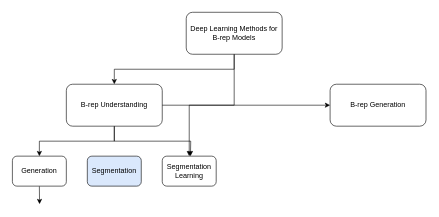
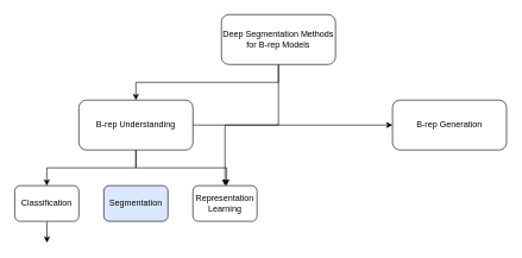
  <mxCell id="0" />
  <mxCell id="1" parent="0" />
  <mxCell id="2" style="edgeStyle=orthogonalEdgeStyle;rounded=0;orthogonalLoop=1;jettySize=auto;html=1;exitX=0.5;exitY=1;exitDx=0;exitDy=0;" edge="1" parent="1" source="3" target="12"><mxGeometry relative="1" as="geometry" /></mxCell>
- <mxCell id="3" value="Deep Learning Methods for B-rep Models" style="rounded=1;whiteSpace=wrap;html=1;" vertex="1" parent="1"><mxGeometry x="310" y="20" width="160" height="70" as="geometry" /></mxCell>
+ <mxCell id="3" value="Deep Segmentation Methods for B-rep Models" style="rounded=1;whiteSpace=wrap;html=1;" vertex="1" parent="1"><mxGeometry x="310" y="20" width="160" height="70" as="geometry" /></mxCell>
  <mxCell id="4" style="edgeStyle=orthogonalEdgeStyle;rounded=0;orthogonalLoop=1;jettySize=auto;html=1;exitX=0.5;exitY=1;exitDx=0;exitDy=0;entryX=0.5;entryY=0;entryDx=0;entryDy=0;" edge="1" parent="1" source="5" target="7"><mxGeometry relative="1" as="geometry" /></mxCell>
  <mxCell id="5" value="B-rep Understanding" style="rounded=1;whiteSpace=wrap;html=1;" vertex="1" parent="1"><mxGeometry x="110" y="140" width="160" height="70" as="geometry" /></mxCell>
  <mxCell id="6" style="edgeStyle=orthogonalEdgeStyle;rounded=0;orthogonalLoop=1;jettySize=auto;html=1;exitX=0.5;exitY=1;exitDx=0;exitDy=0;" edge="1" parent="1" source="7"><mxGeometry relative="1" as="geometry"><mxPoint x="65.333" y="340" as="targetPoint" /></mxGeometry></mxCell>
- <mxCell id="7" value="Generation" style="rounded=1;whiteSpace=wrap;html=1;" vertex="1" parent="1"><mxGeometry x="20" y="260" width="90" height="50" as="geometry" /></mxCell>
+ <mxCell id="7" value="Classification" style="rounded=1;whiteSpace=wrap;html=1;" vertex="1" parent="1"><mxGeometry x="20" y="260" width="90" height="50" as="geometry" /></mxCell>
  <mxCell id="8" value="B-rep Generation" style="rounded=1;whiteSpace=wrap;html=1;" vertex="1" parent="1"><mxGeometry x="550" y="140" width="160" height="70" as="geometry" /></mxCell>
  <mxCell id="9" style="edgeStyle=orthogonalEdgeStyle;rounded=0;orthogonalLoop=1;jettySize=auto;html=1;entryX=0.5;entryY=0;entryDx=0;entryDy=0;exitX=0.5;exitY=1;exitDx=0;exitDy=0;" edge="1" parent="1" source="3" target="5"><mxGeometry relative="1" as="geometry" /></mxCell>
  <mxCell id="10" value="Segmentation" style="rounded=1;whiteSpace=wrap;html=1;fillColor=#dae8fc;" vertex="1" parent="1"><mxGeometry x="145" y="260" width="90" height="50" as="geometry" /></mxCell>
  <mxCell id="11" style="edgeStyle=orthogonalEdgeStyle;rounded=0;orthogonalLoop=1;jettySize=auto;html=1;" edge="1" parent="1" source="5" target="8"><mxGeometry relative="1" as="geometry" /></mxCell>
- <mxCell id="12" value="Segmentation Learning" style="rounded=1;whiteSpace=wrap;html=1;" vertex="1" parent="1"><mxGeometry x="270" y="260" width="90" height="50" as="geometry" /></mxCell>
+ <mxCell id="12" value="Representation Learning" style="rounded=1;whiteSpace=wrap;html=1;" vertex="1" parent="1"><mxGeometry x="270" y="260" width="90" height="50" as="geometry" /></mxCell>
  <mxCell id="13" style="edgeStyle=orthogonalEdgeStyle;rounded=0;orthogonalLoop=1;jettySize=auto;html=1;exitX=0.5;exitY=1;exitDx=0;exitDy=0;" edge="1" parent="1" source="5"><mxGeometry relative="1" as="geometry"><mxPoint x="317" y="260" as="targetPoint" /></mxGeometry></mxCell>
